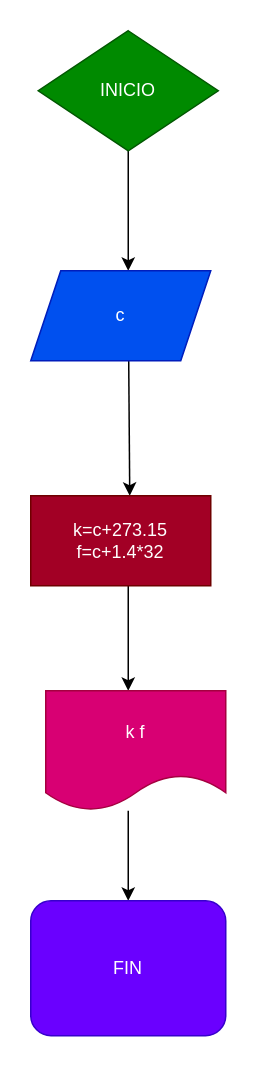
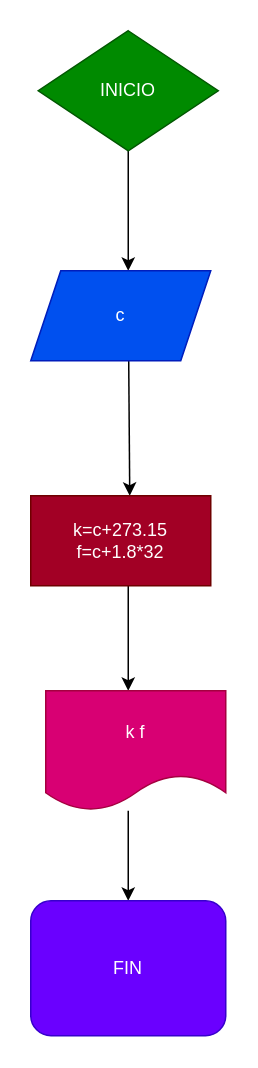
  <mxCell id="0" />
  <mxCell id="1" parent="0" />
  <mxCell id="2" value="" style="edgeStyle=none;html=1;" edge="1" parent="1" source="3"><mxGeometry relative="1" as="geometry"><mxPoint x="85" y="180" as="targetPoint" /></mxGeometry></mxCell>
  <mxCell id="3" value="INICIO" style="rhombus;whiteSpace=wrap;html=1;fillColor=#008a00;fontColor=#ffffff;strokeColor=#005700;" vertex="1" parent="1"><mxGeometry x="25" y="20" width="120" height="80" as="geometry" /></mxCell>
  <mxCell id="4" value="" style="edgeStyle=none;html=1;" edge="1" parent="1"><mxGeometry relative="1" as="geometry"><mxPoint x="85" y="200" as="sourcePoint" /><mxPoint x="86" y="330" as="targetPoint" /></mxGeometry></mxCell>
  <mxCell id="5" value="" style="edgeStyle=none;html=1;" edge="1" parent="1"><mxGeometry relative="1" as="geometry"><mxPoint x="85" y="390" as="sourcePoint" /><mxPoint x="85" y="460" as="targetPoint" /></mxGeometry></mxCell>
  <mxCell id="6" value="" style="edgeStyle=none;html=1;" edge="1" parent="1" target="7"><mxGeometry relative="1" as="geometry"><mxPoint x="85" y="540" as="sourcePoint" /></mxGeometry></mxCell>
  <mxCell id="7" value="FIN" style="whiteSpace=wrap;html=1;fillColor=#6a00ff;fontColor=#ffffff;strokeColor=#3700CC;rounded=1;" vertex="1" parent="1"><mxGeometry x="20" y="600" width="130" height="90" as="geometry" /></mxCell>
- <mxCell id="8" value="k=c+273.15&lt;br&gt;f=c+1.4*32" style="rounded=0;whiteSpace=wrap;html=1;fillColor=#a20025;fontColor=#ffffff;strokeColor=#6F0000;" vertex="1" parent="1"><mxGeometry x="20" y="330" width="120" height="60" as="geometry" /></mxCell>
+ <mxCell id="8" value="k=c+273.15&lt;br&gt;f=c+1.8*32" style="rounded=0;whiteSpace=wrap;html=1;fillColor=#a20025;fontColor=#ffffff;strokeColor=#6F0000;" vertex="1" parent="1"><mxGeometry x="20" y="330" width="120" height="60" as="geometry" /></mxCell>
  <mxCell id="9" value="c" style="shape=parallelogram;perimeter=parallelogramPerimeter;whiteSpace=wrap;html=1;fixedSize=1;fillColor=#0050ef;fontColor=#ffffff;strokeColor=#001DBC;" vertex="1" parent="1"><mxGeometry x="20" y="180" width="120" height="60" as="geometry" /></mxCell>
  <mxCell id="10" value="k f" style="shape=document;whiteSpace=wrap;html=1;boundedLbl=1;fillColor=#d80073;fontColor=#ffffff;strokeColor=#A50040;" vertex="1" parent="1"><mxGeometry x="30" y="460" width="120" height="80" as="geometry" /></mxCell>
